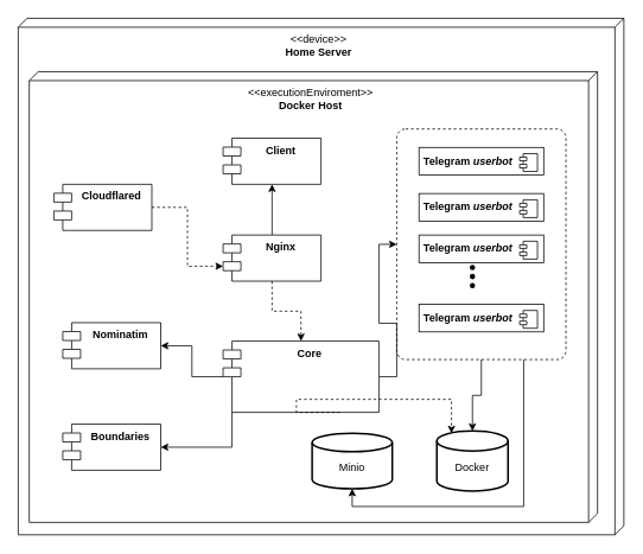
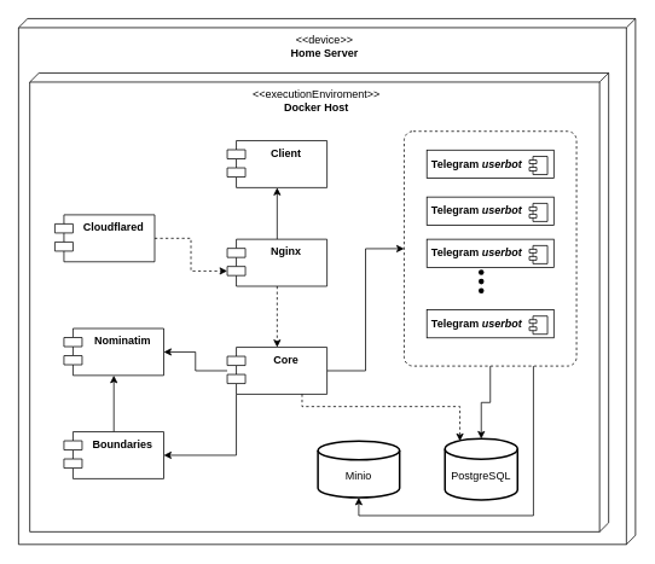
  <mxCell id="0" />
  <mxCell id="1" parent="0" />
  <mxCell id="2" value="&amp;lt;&amp;lt;device&amp;gt;&amp;gt;&lt;div&gt;&lt;b&gt;Home Server&lt;/b&gt;&lt;/div&gt;" style="verticalAlign=top;align=center;shape=cube;size=10;direction=south;fontStyle=0;html=1;boundedLbl=1;spacingLeft=5;whiteSpace=wrap;" vertex="1" parent="1"><mxGeometry x="20" y="20" width="680" height="580" as="geometry" /></mxCell>
  <mxCell id="3" value="&amp;lt;&amp;lt;executionEnviroment&amp;gt;&amp;gt;&lt;div&gt;&lt;b&gt;Docker Host&lt;/b&gt;&lt;/div&gt;" style="verticalAlign=top;align=center;shape=cube;size=10;direction=south;html=1;boundedLbl=1;spacingLeft=5;whiteSpace=wrap;" vertex="1" parent="2"><mxGeometry x="12.368" y="59.997" width="638.067" height="506.055" as="geometry" /></mxCell>
  <mxCell id="4" style="edgeStyle=orthogonalEdgeStyle;rounded=0;orthogonalLoop=1;jettySize=auto;html=1;exitX=0.5;exitY=1;exitDx=0;exitDy=0;" edge="1" parent="2" source="6" target="28"><mxGeometry relative="1" as="geometry" /></mxCell>
  <mxCell id="5" style="edgeStyle=orthogonalEdgeStyle;rounded=0;orthogonalLoop=1;jettySize=auto;html=1;exitX=0.75;exitY=1;exitDx=0;exitDy=0;entryX=0.5;entryY=1;entryDx=0;entryDy=0;entryPerimeter=0;" edge="1" parent="2" source="6" target="29"><mxGeometry relative="1" as="geometry" /></mxCell>
  <mxCell id="6" value="" style="html=1;align=center;verticalAlign=top;rounded=1;absoluteArcSize=1;arcSize=20;dashed=1;whiteSpace=wrap;" vertex="1" parent="2"><mxGeometry x="425" y="124.286" width="190" height="258.929" as="geometry" /></mxCell>
  <mxCell id="7" value="&lt;b&gt;&amp;nbsp;Telegram &lt;i&gt;userbot&lt;/i&gt;&lt;/b&gt;" style="html=1;dropTarget=0;whiteSpace=wrap;align=left;" vertex="1" parent="2"><mxGeometry x="450" y="145" width="140" height="31.071" as="geometry" /></mxCell>
  <mxCell id="8" value="" style="shape=module;jettyWidth=8;jettyHeight=4;" vertex="1" parent="7"><mxGeometry x="1" width="20" height="20" relative="1" as="geometry"><mxPoint x="-27" y="7" as="offset" /></mxGeometry></mxCell>
  <mxCell id="9" value="&lt;b&gt;&amp;nbsp;Telegram &lt;i&gt;userbot&lt;/i&gt;&lt;/b&gt;" style="html=1;dropTarget=0;whiteSpace=wrap;align=left;" vertex="1" parent="2"><mxGeometry x="450" y="196.786" width="140" height="31.071" as="geometry" /></mxCell>
  <mxCell id="10" value="" style="shape=module;jettyWidth=8;jettyHeight=4;" vertex="1" parent="9"><mxGeometry x="1" width="20" height="20" relative="1" as="geometry"><mxPoint x="-27" y="7" as="offset" /></mxGeometry></mxCell>
  <mxCell id="11" value="&lt;b&gt;&amp;nbsp;Telegram &lt;i&gt;userbot&lt;/i&gt;&lt;/b&gt;" style="html=1;dropTarget=0;whiteSpace=wrap;align=left;" vertex="1" parent="2"><mxGeometry x="450" y="243.393" width="140" height="31.071" as="geometry" /></mxCell>
  <mxCell id="12" value="" style="shape=module;jettyWidth=8;jettyHeight=4;" vertex="1" parent="11"><mxGeometry x="1" width="20" height="20" relative="1" as="geometry"><mxPoint x="-27" y="7" as="offset" /></mxGeometry></mxCell>
  <mxCell id="13" value="&lt;b&gt;&amp;nbsp;Telegram &lt;i&gt;userbot&lt;/i&gt;&lt;/b&gt;" style="html=1;dropTarget=0;whiteSpace=wrap;align=left;" vertex="1" parent="2"><mxGeometry x="450" y="321.071" width="140" height="31.071" as="geometry" /></mxCell>
  <mxCell id="14" value="" style="shape=module;jettyWidth=8;jettyHeight=4;" vertex="1" parent="13"><mxGeometry x="1" width="20" height="20" relative="1" as="geometry"><mxPoint x="-27" y="7" as="offset" /></mxGeometry></mxCell>
  <mxCell id="15" value="" style="edgeStyle=orthogonalEdgeStyle;rounded=0;orthogonalLoop=1;jettySize=auto;html=1;" edge="1" parent="2" source="18" target="24"><mxGeometry relative="1" as="geometry" /></mxCell>
  <mxCell id="16" style="edgeStyle=orthogonalEdgeStyle;rounded=0;orthogonalLoop=1;jettySize=auto;html=1;exitX=0;exitY=1;exitDx=10;exitDy=0;exitPerimeter=0;entryX=1;entryY=0.5;entryDx=0;entryDy=0;" edge="1" parent="2" source="18" target="26"><mxGeometry relative="1" as="geometry" /></mxCell>
  <mxCell id="17" style="edgeStyle=orthogonalEdgeStyle;rounded=0;orthogonalLoop=1;jettySize=auto;html=1;exitX=1;exitY=0.5;exitDx=0;exitDy=0;entryX=0;entryY=0.5;entryDx=0;entryDy=0;" edge="1" parent="2" source="18" target="6"><mxGeometry relative="1" as="geometry" /></mxCell>
- <mxCell id="18" value="&lt;div&gt;&lt;b style=&quot;background-color: initial;&quot;&gt;Core&lt;/b&gt;&lt;br&gt;&lt;/div&gt;" style="shape=module;align=left;spacingLeft=20;align=center;verticalAlign=top;whiteSpace=wrap;html=1;" vertex="1" parent="2"><mxGeometry x="230" y="362.5" width="175" height="80" as="geometry" /></mxCell>
+ <mxCell id="18" value="&lt;div&gt;&lt;b style=&quot;background-color: initial;&quot;&gt;Core&lt;/b&gt;&lt;br&gt;&lt;/div&gt;" style="shape=module;align=left;spacingLeft=20;align=center;verticalAlign=top;whiteSpace=wrap;html=1;" vertex="1" parent="2"><mxGeometry x="230" y="362.5" width="110" height="51.786" as="geometry" /></mxCell>
  <mxCell id="19" value="&lt;b&gt;Client&lt;/b&gt;&lt;span style=&quot;color: rgba(0, 0, 0, 0); font-family: monospace; font-size: 0px; text-align: start; text-wrap: nowrap;&quot;&gt;%3CmxGraphModel%3E%3Croot%3E%3CmxCell%20id%3D%220%22%2F%3E%3CmxCell%20id%3D%221%22%20parent%3D%220%22%2F%3E%3CmxCell%20id%3D%222%22%20value%3D%22%26lt%3Bdiv%26gt%3B%26lt%3Bb%20style%3D%26quot%3Bbackground-color%3A%20initial%3B%26quot%3B%26gt%3BCloudflared%26lt%3B%2Fb%26gt%3B%26lt%3Bbr%26gt%3B%26lt%3B%2Fdiv%26gt%3B%22%20style%3D%22shape%3Dmodule%3Balign%3Dleft%3BspacingLeft%3D20%3Balign%3Dcenter%3BverticalAlign%3Dtop%3BwhiteSpace%3Dwrap%3Bhtml%3D1%3B%22%20vertex%3D%221%22%20parent%3D%221%22%3E%3CmxGeometry%20x%3D%22440%22%20y%3D%22560%22%20width%3D%22110%22%20height%3D%2250%22%20as%3D%22geometry%22%2F%3E%3C%2FmxCell%3E%3C%2Froot%3E%3C%2FmxGraphModel%3E&lt;/span&gt;" style="shape=module;align=left;spacingLeft=20;align=center;verticalAlign=top;whiteSpace=wrap;html=1;" vertex="1" parent="2"><mxGeometry x="230" y="134.643" width="110" height="51.786" as="geometry" /></mxCell>
  <mxCell id="20" value="" style="edgeStyle=orthogonalEdgeStyle;rounded=0;orthogonalLoop=1;jettySize=auto;html=1;" edge="1" parent="2" source="22" target="19"><mxGeometry relative="1" as="geometry" /></mxCell>
  <mxCell id="21" value="" style="edgeStyle=orthogonalEdgeStyle;rounded=0;orthogonalLoop=1;jettySize=auto;html=1;dashed=1;" edge="1" parent="2" source="22" target="18"><mxGeometry relative="1" as="geometry" /></mxCell>
  <mxCell id="22" value="&lt;div&gt;&lt;b style=&quot;background-color: initial;&quot;&gt;Nginx&lt;/b&gt;&lt;br&gt;&lt;/div&gt;" style="shape=module;align=left;spacingLeft=20;align=center;verticalAlign=top;whiteSpace=wrap;html=1;" vertex="1" parent="2"><mxGeometry x="230" y="243.393" width="110" height="51.786" as="geometry" /></mxCell>
- <mxCell id="23" value="&lt;div&gt;&lt;b style=&quot;background-color: initial;&quot;&gt;Cloudflared&lt;/b&gt;&lt;br&gt;&lt;/div&gt;" style="shape=module;align=left;spacingLeft=20;align=center;verticalAlign=top;whiteSpace=wrap;html=1;" vertex="1" parent="2"><mxGeometry x="40" y="186.429" width="110" height="51.786" as="geometry" /></mxCell>
+ <mxCell id="23" value="&lt;div&gt;&lt;b style=&quot;background-color: initial;&quot;&gt;Cloudflared&lt;/b&gt;&lt;br&gt;&lt;/div&gt;" style="shape=module;align=left;spacingLeft=20;align=center;verticalAlign=top;whiteSpace=wrap;html=1;" vertex="1" parent="2"><mxGeometry x="40" y="216.429" width="110" height="51.786" as="geometry" /></mxCell>
  <mxCell id="24" value="&lt;div&gt;&lt;b style=&quot;background-color: initial;&quot;&gt;Nominatim&lt;/b&gt;&lt;br&gt;&lt;/div&gt;" style="shape=module;align=left;spacingLeft=20;align=center;verticalAlign=top;whiteSpace=wrap;html=1;" vertex="1" parent="2"><mxGeometry x="50" y="341.786" width="110" height="51.786" as="geometry" /></mxCell>
+ <mxCell id="25" value="" style="edgeStyle=orthogonalEdgeStyle;rounded=0;orthogonalLoop=1;jettySize=auto;html=1;" edge="1" parent="2" source="26" target="24"><mxGeometry relative="1" as="geometry" /></mxCell>
  <mxCell id="26" value="&lt;div&gt;&lt;b style=&quot;background-color: initial;&quot;&gt;Boundaries&lt;/b&gt;&lt;br&gt;&lt;/div&gt;" style="shape=module;align=left;spacingLeft=20;align=center;verticalAlign=top;whiteSpace=wrap;html=1;" vertex="1" parent="2"><mxGeometry x="50" y="455.714" width="110" height="51.786" as="geometry" /></mxCell>
  <mxCell id="27" style="edgeStyle=orthogonalEdgeStyle;rounded=0;orthogonalLoop=1;jettySize=auto;html=1;exitX=1;exitY=0.5;exitDx=0;exitDy=0;entryX=0;entryY=0;entryDx=0;entryDy=35;entryPerimeter=0;dashed=1;" edge="1" parent="2" source="23" target="22"><mxGeometry relative="1" as="geometry" /></mxCell>
- <mxCell id="28" value="&lt;div style=&quot;&quot;&gt;&lt;font style=&quot;font-size: 12px;&quot;&gt;&lt;br&gt;&lt;/font&gt;&lt;/div&gt;&lt;font style=&quot;font-size: 12px;&quot;&gt;Docker&lt;/font&gt;" style="strokeWidth=2;html=1;shape=mxgraph.flowchart.database;whiteSpace=wrap;" vertex="1" parent="2"><mxGeometry x="470" y="463.482" width="80" height="67.321" as="geometry" /></mxCell>
+ <mxCell id="28" value="&lt;div style=&quot;&quot;&gt;&lt;font style=&quot;font-size: 12px;&quot;&gt;&lt;br&gt;&lt;/font&gt;&lt;/div&gt;&lt;font style=&quot;font-size: 12px;&quot;&gt;PostgreSQL&lt;/font&gt;" style="strokeWidth=2;html=1;shape=mxgraph.flowchart.database;whiteSpace=wrap;" vertex="1" parent="2"><mxGeometry x="470" y="463.482" width="80" height="67.321" as="geometry" /></mxCell>
  <mxCell id="29" value="&lt;div style=&quot;&quot;&gt;&lt;font style=&quot;font-size: 12px;&quot;&gt;&lt;br&gt;&lt;/font&gt;&lt;/div&gt;&lt;font style=&quot;font-size: 12px;&quot;&gt;Minio&lt;/font&gt;" style="strokeWidth=2;html=1;shape=mxgraph.flowchart.database;whiteSpace=wrap;" vertex="1" parent="2"><mxGeometry x="330" y="466.071" width="90" height="62.143" as="geometry" /></mxCell>
  <mxCell id="30" style="edgeStyle=orthogonalEdgeStyle;rounded=0;orthogonalLoop=1;jettySize=auto;html=1;exitX=0.75;exitY=1;exitDx=0;exitDy=0;entryX=0.206;entryY=0.038;entryDx=0;entryDy=0;entryPerimeter=0;dashed=1;" edge="1" parent="2" source="18" target="28"><mxGeometry relative="1" as="geometry"><Array as="points"><mxPoint x="312.406" y="427.869" /><mxPoint x="486.841" y="427.869" /></Array></mxGeometry></mxCell>
  <mxCell id="31" value="" style="group" vertex="1" connectable="0" parent="1"><mxGeometry x="520" y="290" width="20" height="40" as="geometry" /></mxCell>
  <mxCell id="32" value="" style="shape=waypoint;sketch=0;fillStyle=solid;size=6;pointerEvents=1;points=[];fillColor=none;resizable=0;rotatable=0;perimeter=centerPerimeter;snapToPoint=1;" vertex="1" parent="31"><mxGeometry width="20" height="20" as="geometry" /></mxCell>
  <mxCell id="33" value="" style="shape=waypoint;sketch=0;fillStyle=solid;size=6;pointerEvents=1;points=[];fillColor=none;resizable=0;rotatable=0;perimeter=centerPerimeter;snapToPoint=1;" vertex="1" parent="31"><mxGeometry y="10" width="20" height="20" as="geometry" /></mxCell>
  <mxCell id="34" value="" style="shape=waypoint;sketch=0;fillStyle=solid;size=6;pointerEvents=1;points=[];fillColor=none;resizable=0;rotatable=0;perimeter=centerPerimeter;snapToPoint=1;" vertex="1" parent="31"><mxGeometry y="20" width="20" height="20" as="geometry" /></mxCell>
